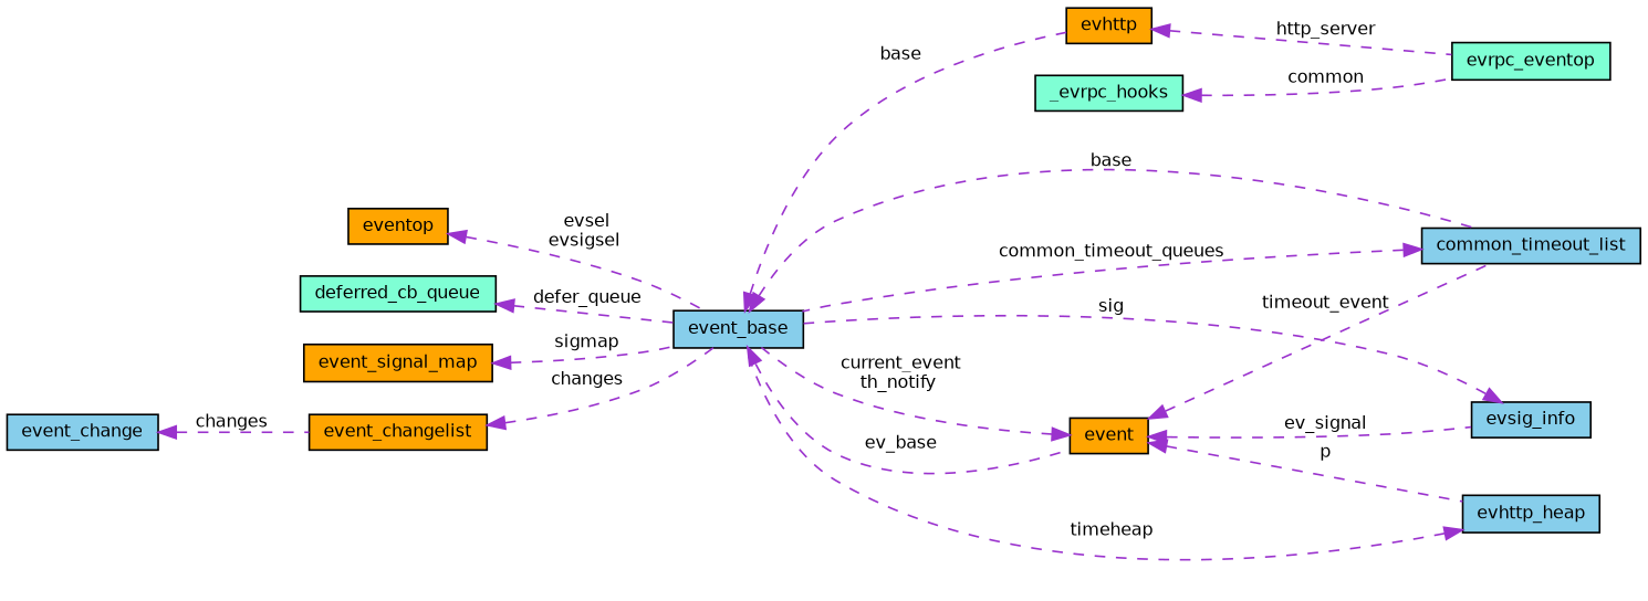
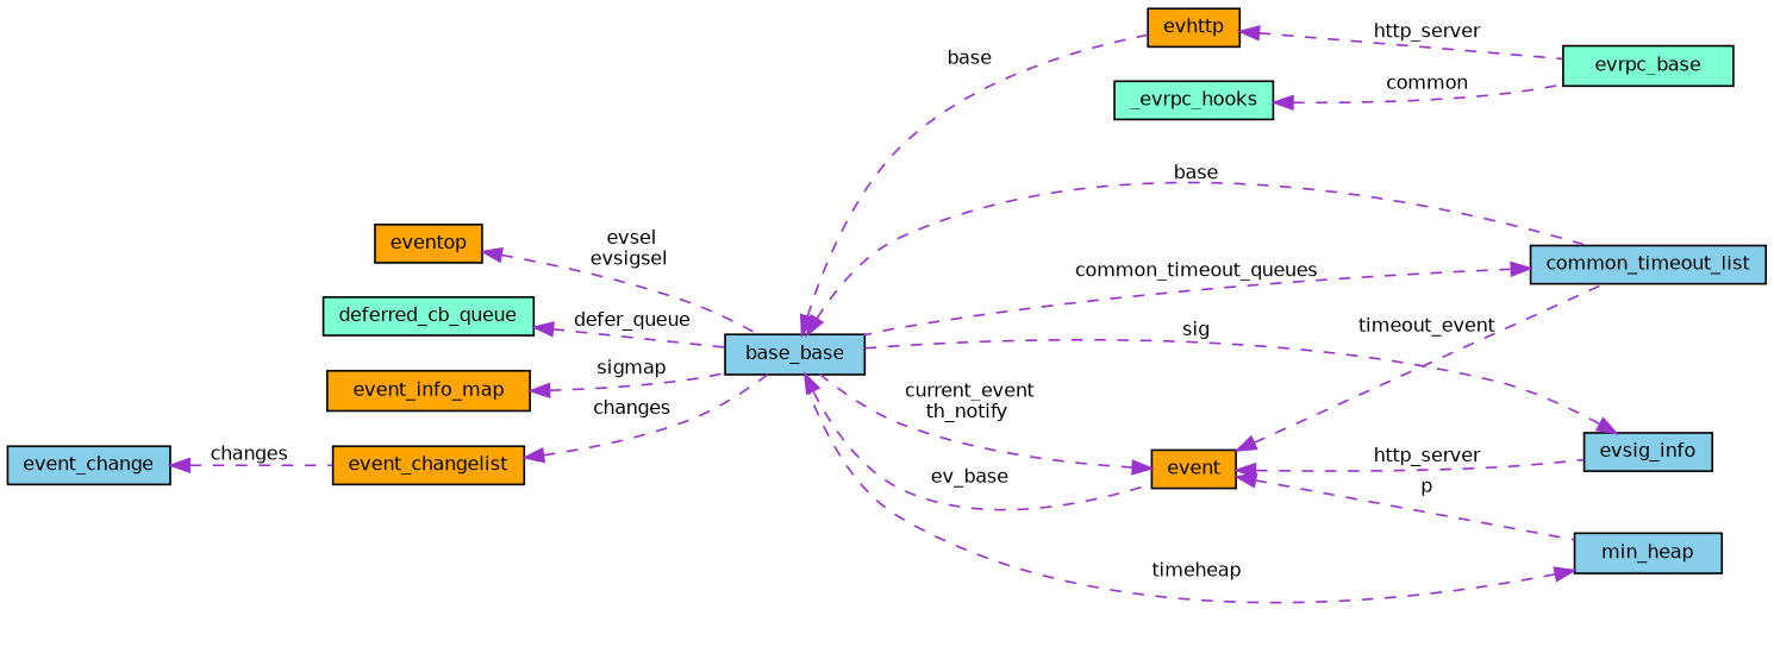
  digraph {
    rankdir=LR
    node [color=black fillcolor=orange fontname=Helvetica fontsize=10 shape=record style=filled]
    edge [color=darkorchid3 dir=back fontname=Helvetica fontsize=10 labelfontname=Helvetica labelfontsize=10 style=dashed]
-   n1 [fillcolor=aquamarine fontcolor=black height=0.2 label=evrpc_eventop width=0.4]
+   n1 [fillcolor=aquamarine fontcolor=black height=0.2 label=evrpc_base width=0.4]
    n2 [fillcolor=aquamarine height=0.2 label=_evrpc_hooks width=0.4]
    n3 [height=0.2 label=evhttp width=0.4]
-   n4 [fillcolor=skyblue height=0.2 label=event_base width=0.4]
+   n4 [fillcolor=skyblue height=0.2 label=base_base width=0.4]
    n5 [height=0.2 label=event width=0.4]
    n6 [fillcolor=skyblue height=0.2 label=common_timeout_list width=0.4]
    n7 [fillcolor=skyblue height=0.2 label=evsig_info width=0.4]
-   n8 [fillcolor=skyblue height=0.2 label=evhttp_heap width=0.4]
+   n8 [fillcolor=skyblue height=0.2 label=min_heap width=0.4]
    n9 [height=0.2 label=eventop width=0.4]
    n10 [fillcolor=aquamarine height=0.2 label=deferred_cb_queue width=0.4]
-   n11 [height=0.2 label=event_signal_map width=0.4]
+   n11 [height=0.2 label=event_info_map width=0.4]
    n12 [height=0.2 label=event_changelist width=0.4]
    n13 [fillcolor=skyblue height=0.2 label=event_change width=0.4]
    n2 -> n1 [label=" common"]
    n3 -> n1 [label=" http_server"]
    n4 -> n3 [label=" base"]
    n4 -> n5 [label=" ev_base"]
    n4 -> n6 [label=" base"]
    n5 -> n4 [label=" current_event\nth_notify"]
    n5 -> n6 [label=" timeout_event"]
-   n5 -> n7 [label=" ev_signal"]
+   n5 -> n7 [label=" http_server"]
    n5 -> n8 [label=" p"]
    n6 -> n4 [label=" common_timeout_queues"]
    n7 -> n4 [label=" sig"]
    n8 -> n4 [label=" timeheap"]
    n9 -> n4 [label=" evsel\nevsigsel"]
    n10 -> n4 [label=" defer_queue"]
    n11 -> n4 [label=" sigmap"]
    n12 -> n4 [label=" changes"]
    n13 -> n12 [label=" changes"]
  }
